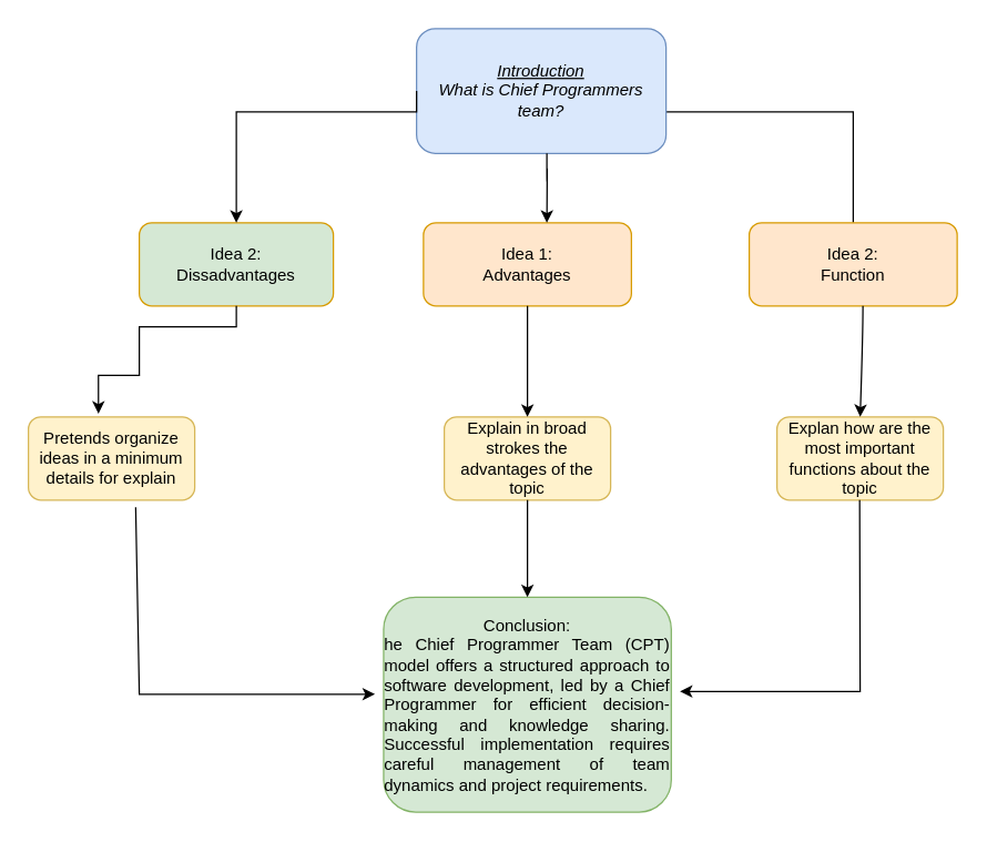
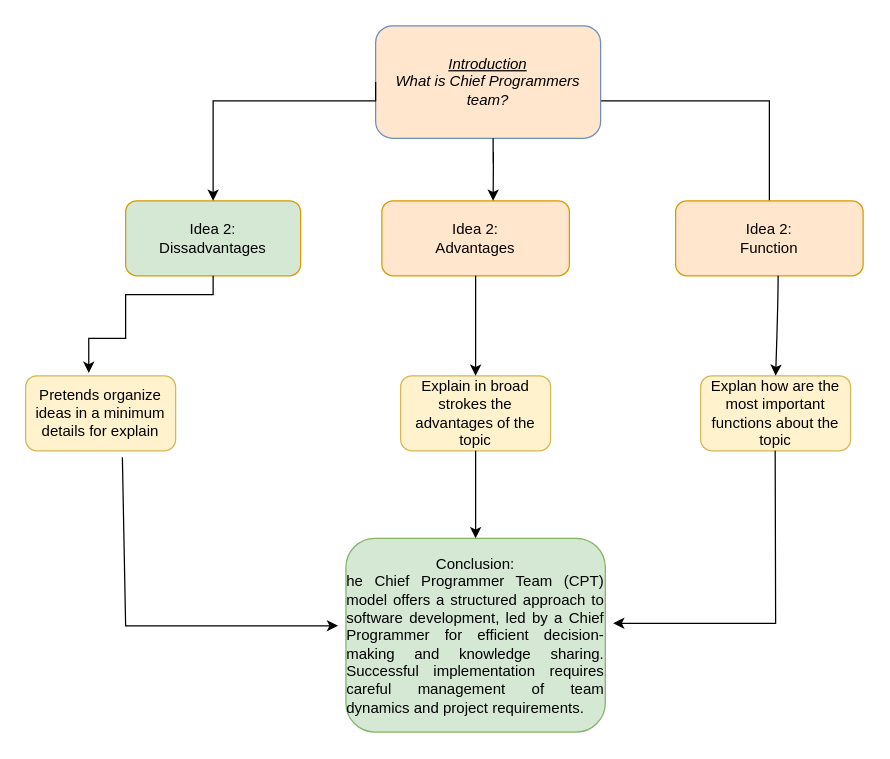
  <mxCell id="0" />
  <mxCell id="1" parent="0" />
  <mxCell id="2" style="edgeStyle=orthogonalEdgeStyle;rounded=0;orthogonalLoop=1;jettySize=auto;html=1;entryX=0.5;entryY=0;entryDx=0;entryDy=0;endArrow=none;" edge="1" parent="1" source="3" target="6"><mxGeometry relative="1" as="geometry"><mxPoint x="500" y="150" as="targetPoint" /><Array as="points"><mxPoint x="615" y="80" /></Array></mxGeometry></mxCell>
- <mxCell id="3" value="&lt;i&gt;&lt;u&gt;Introduction&lt;/u&gt;&lt;/i&gt;&lt;div&gt;&lt;i&gt;What is Chief Programmers team?&lt;/i&gt;&lt;/div&gt;" style="rounded=1;whiteSpace=wrap;html=1;fontSize=12;glass=0;strokeWidth=1;shadow=0;fillColor=#dae8fc;strokeColor=#6c8ebf;" parent="1" vertex="1"><mxGeometry x="300" y="20" width="180" height="90" as="geometry" /></mxCell>
+ <mxCell id="3" value="&lt;i&gt;&lt;u&gt;Introduction&lt;/u&gt;&lt;/i&gt;&lt;div&gt;&lt;i&gt;What is Chief Programmers team?&lt;/i&gt;&lt;/div&gt;" style="rounded=1;whiteSpace=wrap;html=1;fontSize=12;glass=0;strokeWidth=1;shadow=0;fillColor=#ffe6cc;strokeColor=#6c8ebf;" parent="1" vertex="1"><mxGeometry x="300" y="20" width="180" height="90" as="geometry" /></mxCell>
  <mxCell id="4" value="Idea 2:&lt;div&gt;Dissadvantages&lt;/div&gt;" style="rounded=1;whiteSpace=wrap;html=1;fontSize=12;glass=0;strokeWidth=1;shadow=0;fillColor=#d5e8d4;strokeColor=#d79b00;" parent="1" vertex="1"><mxGeometry x="100" y="160" width="140" height="60" as="geometry" /></mxCell>
  <mxCell id="5" value="Conclusion:&lt;div style=&quot;text-align: justify;&quot;&gt;he Chief Programmer Team (CPT) model offers a structured approach to software development, led by a Chief Programmer for efficient decision-making and knowledge sharing. Successful implementation requires careful management of team dynamics and project requirements.&lt;br&gt;&lt;/div&gt;" style="rounded=1;whiteSpace=wrap;html=1;fontSize=12;glass=0;strokeWidth=1;shadow=0;fillColor=#d5e8d4;strokeColor=#82b366;" parent="1" vertex="1"><mxGeometry x="276.25" y="430" width="207.5" height="155" as="geometry" /></mxCell>
  <mxCell id="6" value="Idea 2:&lt;div&gt;Function&lt;/div&gt;" style="rounded=1;whiteSpace=wrap;html=1;fontSize=12;glass=0;strokeWidth=1;shadow=0;fillColor=#ffe6cc;strokeColor=#d79b00;" parent="1" vertex="1"><mxGeometry x="540" y="160" width="150" height="60" as="geometry" /></mxCell>
- <mxCell id="7" value="Idea 1:&lt;div&gt;Advantages&lt;/div&gt;" style="rounded=1;whiteSpace=wrap;html=1;fillColor=#ffe6cc;strokeColor=#d79b00;" vertex="1" parent="1"><mxGeometry x="305" y="160" width="150" height="60" as="geometry" /></mxCell>
+ <mxCell id="7" value="Idea 2:&lt;div&gt;Advantages&lt;/div&gt;" style="rounded=1;whiteSpace=wrap;html=1;fillColor=#ffe6cc;strokeColor=#d79b00;" vertex="1" parent="1"><mxGeometry x="305" y="160" width="150" height="60" as="geometry" /></mxCell>
  <mxCell id="8" style="edgeStyle=orthogonalEdgeStyle;rounded=0;orthogonalLoop=1;jettySize=auto;html=1;exitX=0;exitY=0.5;exitDx=0;exitDy=0;entryX=0.5;entryY=0;entryDx=0;entryDy=0;" edge="1" parent="1" source="3" target="4"><mxGeometry relative="1" as="geometry"><mxPoint x="180" y="80" as="targetPoint" /><mxPoint x="220" y="80" as="sourcePoint" /><Array as="points"><mxPoint x="300" y="80" /><mxPoint x="170" y="80" /></Array></mxGeometry></mxCell>
  <mxCell id="9" value="Pretends organize ideas in a minimum details for explain" style="rounded=1;whiteSpace=wrap;html=1;fillColor=#fff2cc;strokeColor=#d6b656;" vertex="1" parent="1"><mxGeometry x="20" y="300" width="120" height="60" as="geometry" /></mxCell>
  <mxCell id="10" value="Explain in broad strokes the advantages of the topic" style="rounded=1;whiteSpace=wrap;html=1;fillColor=#fff2cc;strokeColor=#d6b656;" vertex="1" parent="1"><mxGeometry x="320" y="300" width="120" height="60" as="geometry" /></mxCell>
  <mxCell id="11" value="Explan how are the most important functions about the topic" style="rounded=1;whiteSpace=wrap;html=1;fillColor=#fff2cc;strokeColor=#d6b656;" vertex="1" parent="1"><mxGeometry x="560" y="300" width="120" height="60" as="geometry" /></mxCell>
  <mxCell id="12" value="" style="curved=1;endArrow=classic;html=1;rounded=0;entryX=0.5;entryY=0;entryDx=0;entryDy=0;exitX=0.5;exitY=1;exitDx=0;exitDy=0;" edge="1" parent="1" source="7" target="10"><mxGeometry width="50" height="50" relative="1" as="geometry"><mxPoint x="330" y="280" as="sourcePoint" /><mxPoint x="380" y="230" as="targetPoint" /><Array as="points"><mxPoint x="380" y="280" /><mxPoint x="380" y="250" /></Array></mxGeometry></mxCell>
  <mxCell id="13" value="" style="curved=1;endArrow=classic;html=1;rounded=0;entryX=0.5;entryY=0;entryDx=0;entryDy=0;" edge="1" parent="1"><mxGeometry width="50" height="50" relative="1" as="geometry"><mxPoint x="394" y="110" as="sourcePoint" /><mxPoint x="394" y="160" as="targetPoint" /><Array as="points"><mxPoint x="394" y="140" /><mxPoint x="394.36" y="110" /></Array></mxGeometry></mxCell>
  <mxCell id="14" value="" style="curved=1;endArrow=classic;html=1;rounded=0;exitX=0.369;exitY=1.038;exitDx=0;exitDy=0;exitPerimeter=0;entryX=0.5;entryY=0;entryDx=0;entryDy=0;" edge="1" parent="1" target="11"><mxGeometry width="50" height="50" relative="1" as="geometry"><mxPoint x="622" y="220" as="sourcePoint" /><mxPoint x="610" y="295" as="targetPoint" /><Array as="points"><mxPoint x="622" y="240" /></Array></mxGeometry></mxCell>
  <mxCell id="15" value="" style="endArrow=classic;html=1;rounded=0;exitX=0.5;exitY=1;exitDx=0;exitDy=0;entryX=0.5;entryY=0;entryDx=0;entryDy=0;" edge="1" parent="1" source="10" target="5"><mxGeometry width="50" height="50" relative="1" as="geometry"><mxPoint x="370" y="430" as="sourcePoint" /><mxPoint x="420" y="380" as="targetPoint" /></mxGeometry></mxCell>
  <mxCell id="16" value="" style="endArrow=classic;html=1;rounded=0;exitX=0.645;exitY=1.086;exitDx=0;exitDy=0;exitPerimeter=0;" edge="1" parent="1" source="9"><mxGeometry width="50" height="50" relative="1" as="geometry"><mxPoint x="90" y="360" as="sourcePoint" /><mxPoint x="270" y="500" as="targetPoint" /><Array as="points"><mxPoint x="100" y="500" /></Array></mxGeometry></mxCell>
  <mxCell id="17" value="" style="endArrow=classic;html=1;rounded=0;exitX=0.5;exitY=1;exitDx=0;exitDy=0;" edge="1" parent="1"><mxGeometry width="50" height="50" relative="1" as="geometry"><mxPoint x="619.64" y="360" as="sourcePoint" /><mxPoint x="490" y="498" as="targetPoint" /><Array as="points"><mxPoint x="620" y="498" /></Array></mxGeometry></mxCell>
  <mxCell id="18" style="edgeStyle=orthogonalEdgeStyle;rounded=0;orthogonalLoop=1;jettySize=auto;html=1;exitX=0;exitY=0.5;exitDx=0;exitDy=0;entryX=0.421;entryY=-0.038;entryDx=0;entryDy=0;entryPerimeter=0;" edge="1" parent="1" target="9"><mxGeometry relative="1" as="geometry"><mxPoint x="40" y="315" as="targetPoint" /><mxPoint x="170" y="220" as="sourcePoint" /><Array as="points"><mxPoint x="170" y="235" /><mxPoint x="100" y="235" /><mxPoint x="100" y="270" /><mxPoint x="71" y="270" /><mxPoint x="71" y="298" /></Array></mxGeometry></mxCell>
